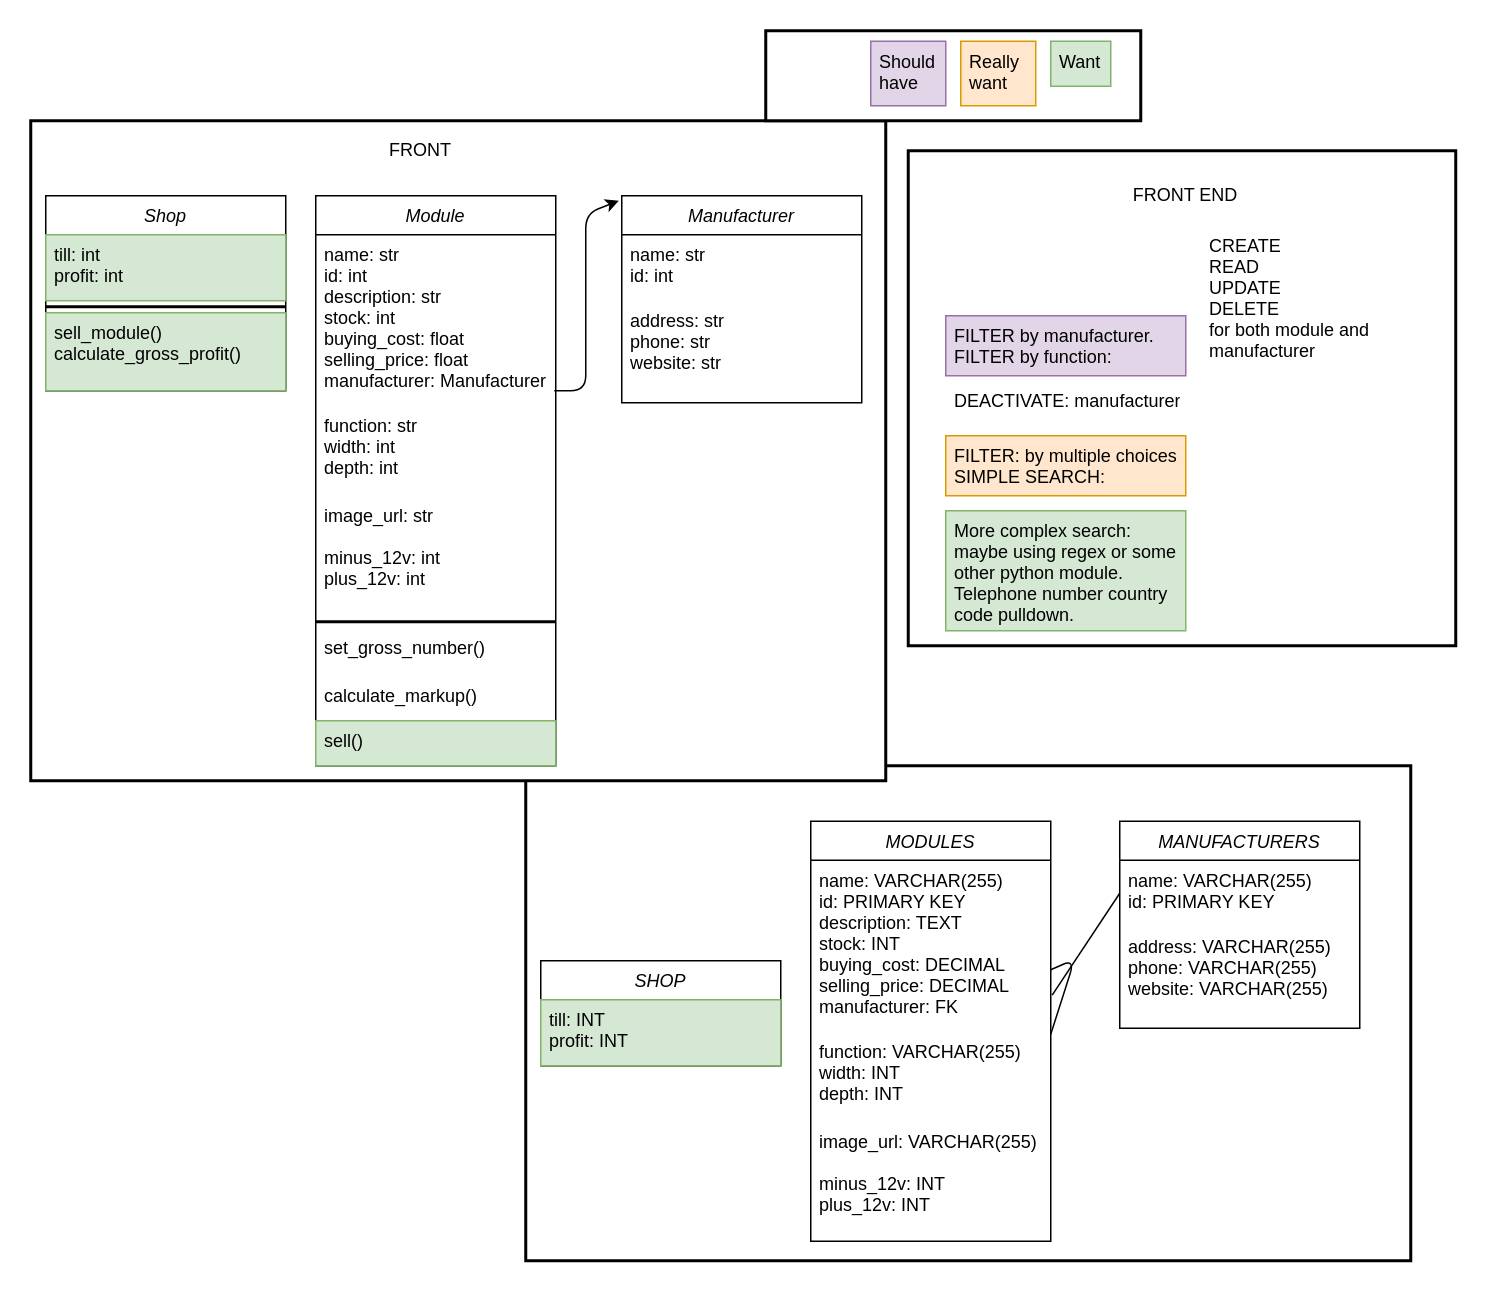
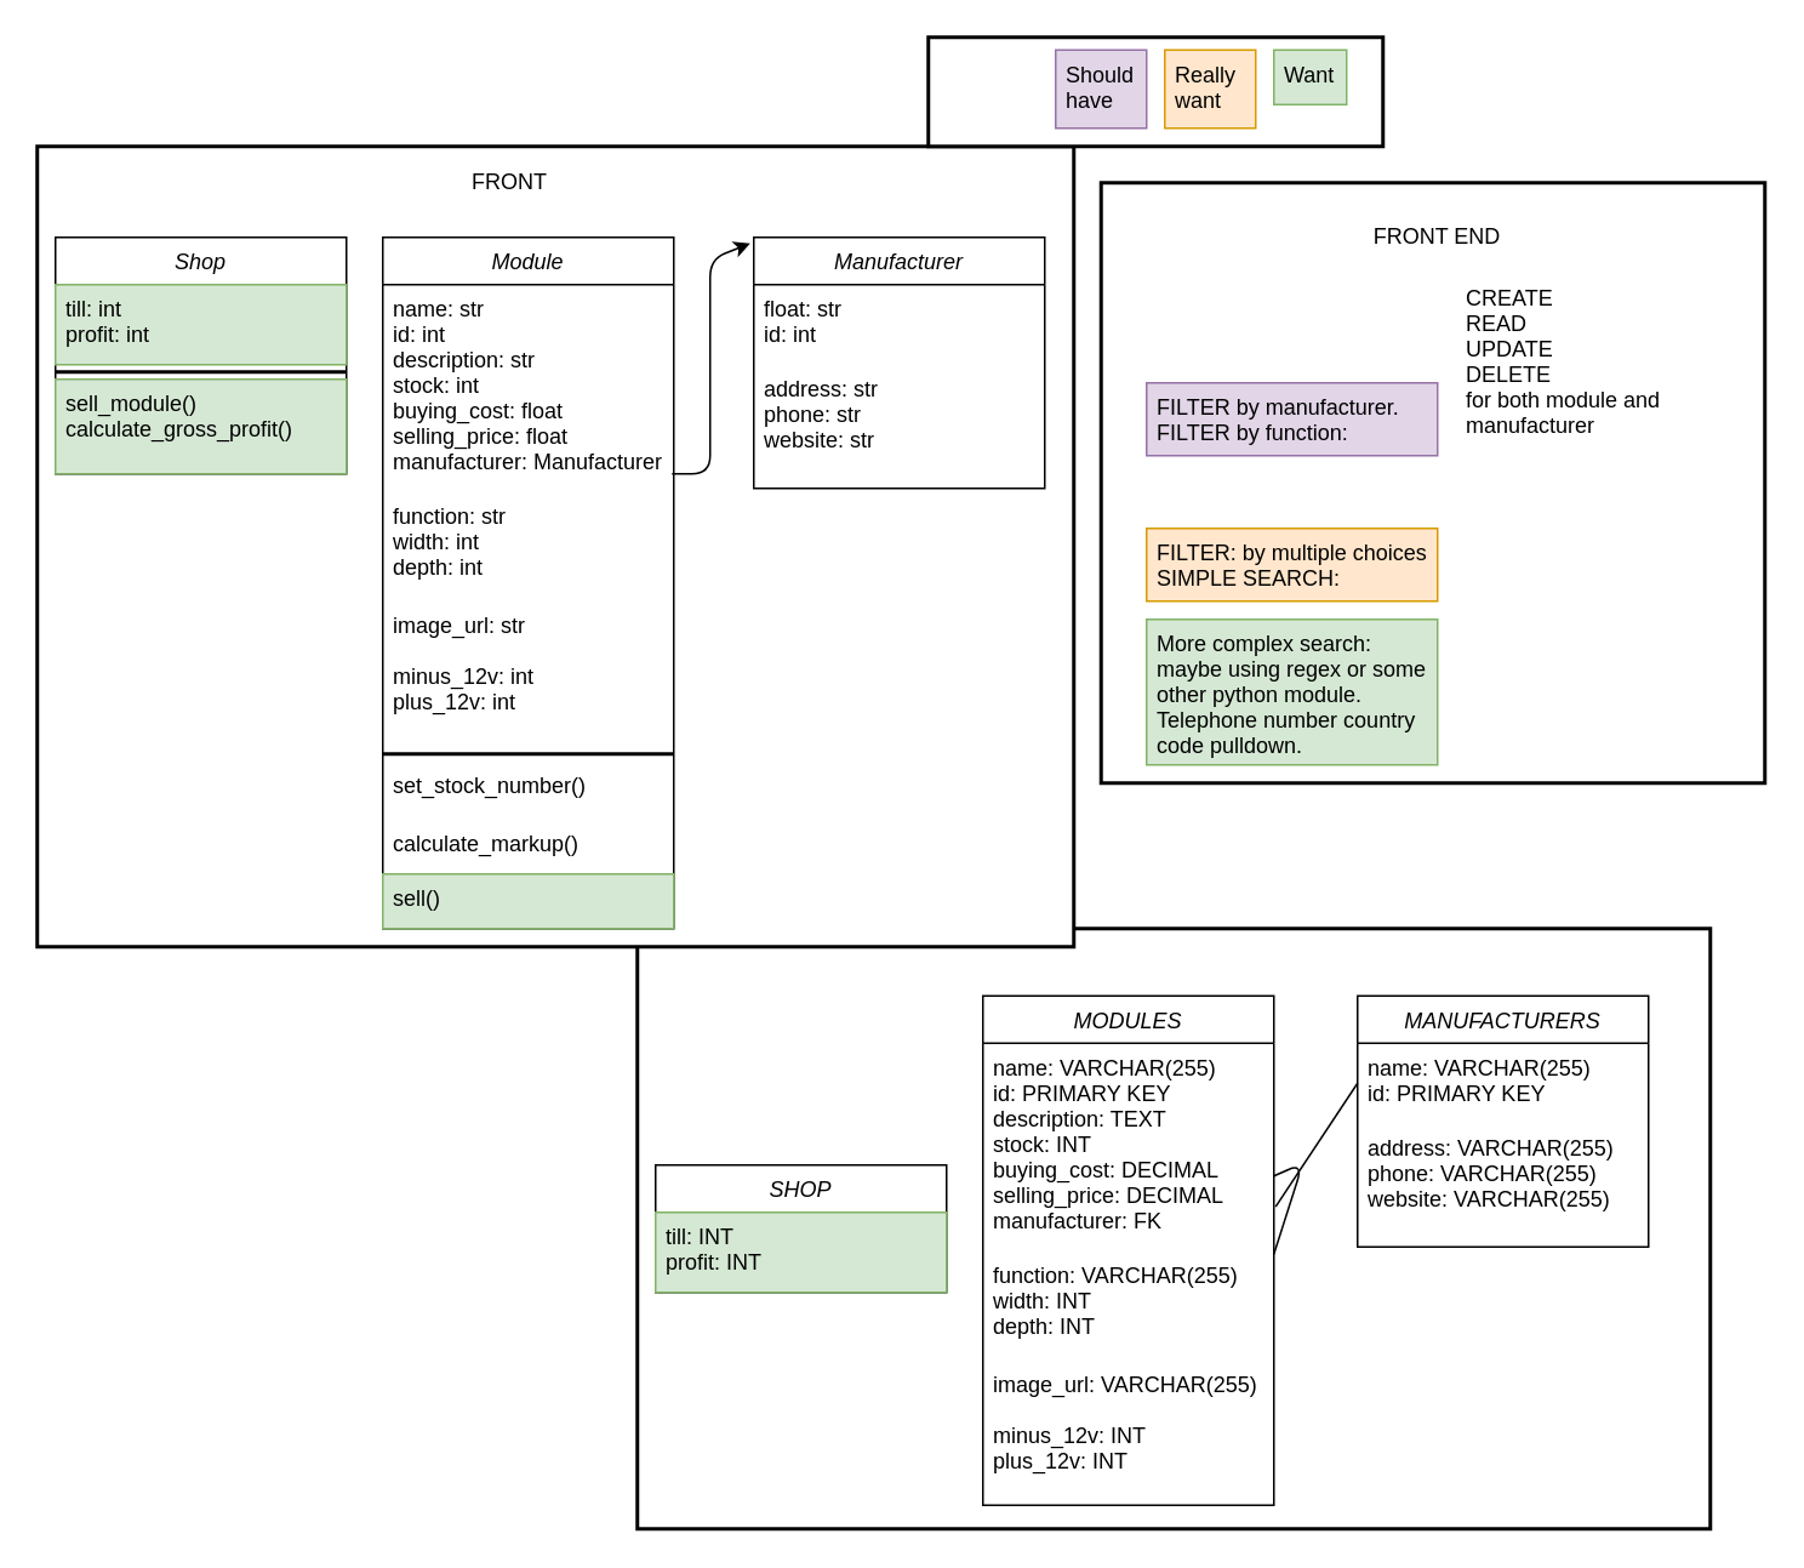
  <mxCell id="0" />
  <mxCell id="1" parent="0" />
  <mxCell id="2" value="" style="rounded=0;whiteSpace=wrap;html=1;strokeWidth=2;" parent="1" vertex="1"><mxGeometry x="350" y="510" width="590" height="330" as="geometry" /></mxCell>
  <mxCell id="3" value="" style="rounded=0;whiteSpace=wrap;html=1;strokeWidth=2;" parent="1" vertex="1"><mxGeometry y="80" width="570" height="440" as="geometry" x="20" /></mxCell>
  <mxCell id="4" value="" style="rounded=0;whiteSpace=wrap;html=1;strokeWidth=2;" parent="1" vertex="1"><mxGeometry x="510" y="20" width="250" height="60" as="geometry" /></mxCell>
  <mxCell id="5" value="" style="rounded=0;whiteSpace=wrap;html=1;strokeWidth=2;" parent="1" vertex="1"><mxGeometry x="605" y="100" width="365" height="330" as="geometry" /></mxCell>
  <mxCell id="6" value="" style="group" parent="1" vertex="1" connectable="0"><mxGeometry x="210" y="90" width="360" height="410" as="geometry" /></mxCell>
  <mxCell id="7" value="Module" style="swimlane;fontStyle=2;align=center;verticalAlign=top;childLayout=stackLayout;horizontal=1;startSize=26;horizontalStack=0;resizeParent=1;resizeLast=0;collapsible=1;marginBottom=0;rounded=0;shadow=0;strokeWidth=1;" parent="6" vertex="1"><mxGeometry y="40" width="160" height="380" as="geometry"><mxRectangle x="220" y="120" width="160" height="26" as="alternateBounds" /></mxGeometry></mxCell>
  <mxCell id="8" value="name: str&#10;id: int&#10;description: str&#10;stock: int&#10;buying_cost: float&#10;selling_price: float&#10;manufacturer: Manufacturer&#10;" style="text;align=left;verticalAlign=top;spacingLeft=4;spacingRight=4;overflow=hidden;rotatable=0;points=[[0,0.5],[1,0.5]];portConstraint=eastwest;fillColor=none;" parent="7" vertex="1"><mxGeometry y="26" width="160" height="114" as="geometry" /></mxCell>
  <mxCell id="9" value="function: str&#10;width: int&#10;depth: int&#10;" style="text;align=left;verticalAlign=top;spacingLeft=4;spacingRight=4;overflow=hidden;rotatable=0;points=[[0,0.5],[1,0.5]];portConstraint=eastwest;rounded=0;shadow=0;html=0;fillColor=none;" parent="7" vertex="1"><mxGeometry y="140" width="160" height="60" as="geometry" /></mxCell>
  <mxCell id="10" value="image_url: str" style="text;align=left;verticalAlign=top;spacingLeft=4;spacingRight=4;overflow=hidden;rotatable=0;points=[[0,0.5],[1,0.5]];portConstraint=eastwest;rounded=0;shadow=0;html=0;fillColor=none;" parent="7" vertex="1"><mxGeometry y="200" width="160" height="28" as="geometry" /></mxCell>
  <mxCell id="11" value="minus_12v: int&#10;plus_12v: int&#10;" style="text;align=left;verticalAlign=top;spacingLeft=4;spacingRight=4;overflow=hidden;rotatable=0;points=[[0,0.5],[1,0.5]];portConstraint=eastwest;rounded=0;shadow=0;html=0;fillColor=none;" parent="7" vertex="1"><mxGeometry y="228" width="160" height="52" as="geometry" /></mxCell>
  <mxCell id="12" value="" style="line;html=1;strokeWidth=2;align=left;verticalAlign=middle;spacingTop=-1;spacingLeft=3;spacingRight=3;rotatable=0;labelPosition=right;points=[];portConstraint=eastwest;" parent="7" vertex="1"><mxGeometry y="280" width="160" height="8" as="geometry" /></mxCell>
- <mxCell id="13" value="set_gross_number()" style="text;align=left;verticalAlign=top;spacingLeft=4;spacingRight=4;overflow=hidden;rotatable=0;points=[[0,0.5],[1,0.5]];portConstraint=eastwest;fillColor=none;" parent="7" vertex="1"><mxGeometry y="288" width="160" height="32" as="geometry" /></mxCell>
+ <mxCell id="13" value="set_stock_number()" style="text;align=left;verticalAlign=top;spacingLeft=4;spacingRight=4;overflow=hidden;rotatable=0;points=[[0,0.5],[1,0.5]];portConstraint=eastwest;fillColor=none;" parent="7" vertex="1"><mxGeometry y="288" width="160" height="32" as="geometry" /></mxCell>
  <mxCell id="14" value="calculate_markup()" style="text;align=left;verticalAlign=top;spacingLeft=4;spacingRight=4;overflow=hidden;rotatable=0;points=[[0,0.5],[1,0.5]];portConstraint=eastwest;fillColor=none;" parent="7" vertex="1"><mxGeometry y="320" width="160" height="30" as="geometry" /></mxCell>
  <mxCell id="15" value="sell()" style="text;align=left;verticalAlign=top;spacingLeft=4;spacingRight=4;overflow=hidden;rotatable=0;points=[[0,0.5],[1,0.5]];portConstraint=eastwest;fillColor=#d5e8d4;strokeColor=#82b366;" parent="7" vertex="1"><mxGeometry y="350" width="160" height="30" as="geometry" /></mxCell>
  <mxCell id="16" value="Manufacturer" style="swimlane;fontStyle=2;align=center;verticalAlign=top;childLayout=stackLayout;horizontal=1;startSize=26;horizontalStack=0;resizeParent=1;resizeLast=0;collapsible=1;marginBottom=0;rounded=0;shadow=0;strokeWidth=1;" parent="6" vertex="1"><mxGeometry x="204" y="40" width="160" height="138" as="geometry"><mxRectangle x="220" y="120" width="160" height="26" as="alternateBounds" /></mxGeometry></mxCell>
- <mxCell id="17" value="name: str&#10;id: int&#10;" style="text;align=left;verticalAlign=top;spacingLeft=4;spacingRight=4;overflow=hidden;rotatable=0;points=[[0,0.5],[1,0.5]];portConstraint=eastwest;fillColor=none;" parent="16" vertex="1"><mxGeometry y="26" width="160" height="44" as="geometry" /></mxCell>
+ <mxCell id="17" value="float: str&#10;id: int&#10;" style="text;align=left;verticalAlign=top;spacingLeft=4;spacingRight=4;overflow=hidden;rotatable=0;points=[[0,0.5],[1,0.5]];portConstraint=eastwest;fillColor=none;" parent="16" vertex="1"><mxGeometry y="26" width="160" height="44" as="geometry" /></mxCell>
  <mxCell id="18" value="address: str&#10;phone: str&#10;website: str" style="text;align=left;verticalAlign=top;spacingLeft=4;spacingRight=4;overflow=hidden;rotatable=0;points=[[0,0.5],[1,0.5]];portConstraint=eastwest;rounded=0;shadow=0;html=0;fillColor=none;" parent="16" vertex="1"><mxGeometry y="70" width="160" height="60" as="geometry" /></mxCell>
  <mxCell id="19" value="" style="endArrow=classic;html=1;entryX=-0.012;entryY=0.024;entryDx=0;entryDy=0;entryPerimeter=0;" parent="6" target="16" edge="1"><mxGeometry width="50" height="50" relative="1" as="geometry"><mxPoint x="159" y="170" as="sourcePoint" /><mxPoint x="310" y="260" as="targetPoint" /><Array as="points"><mxPoint x="180" y="170" /><mxPoint x="180" y="52" /></Array></mxGeometry></mxCell>
  <mxCell id="20" value="FRONT" style="text;html=1;strokeColor=none;fillColor=none;align=center;verticalAlign=middle;whiteSpace=wrap;rounded=0;" parent="6" vertex="1"><mxGeometry x="50" width="40" height="20" as="geometry" /></mxCell>
  <mxCell id="21" value="" style="group" parent="1" vertex="1" connectable="0"><mxGeometry x="630" y="120" width="160" height="300" as="geometry" /></mxCell>
  <mxCell id="22" value="FILTER by manufacturer.&#10;FILTER by function:&#10;" style="text;align=left;verticalAlign=top;spacingLeft=4;spacingRight=4;overflow=hidden;rotatable=0;points=[[0,0.5],[1,0.5]];portConstraint=eastwest;fillColor=#e1d5e7;strokeColor=#9673a6;" parent="21" vertex="1"><mxGeometry y="90" width="160" height="40" as="geometry" /></mxCell>
  <mxCell id="23" value="FILTER: by multiple choices&#10;SIMPLE SEARCH:" style="text;align=left;verticalAlign=top;spacingLeft=4;spacingRight=4;overflow=hidden;rotatable=0;points=[[0,0.5],[1,0.5]];portConstraint=eastwest;fillColor=#ffe6cc;strokeColor=#d79b00;" parent="21" vertex="1"><mxGeometry y="170" width="160" height="40" as="geometry" /></mxCell>
  <mxCell id="24" value="More complex search:&#10;maybe using regex or some&#10;other python module.&#10;Telephone number country&#10;code pulldown." style="text;align=left;verticalAlign=top;spacingLeft=4;spacingRight=4;overflow=hidden;rotatable=0;points=[[0,0.5],[1,0.5]];portConstraint=eastwest;fillColor=#d5e8d4;strokeColor=#82b366;" parent="21" vertex="1"><mxGeometry y="220" width="160" height="80" as="geometry" /></mxCell>
  <mxCell id="25" value="" style="group" parent="1" vertex="1" connectable="0"><mxGeometry x="520" y="27" width="220" height="43" as="geometry" /></mxCell>
  <mxCell id="26" value="Really &#10;want" style="text;align=left;verticalAlign=top;spacingLeft=4;spacingRight=4;overflow=hidden;rotatable=0;points=[[0,0.5],[1,0.5]];portConstraint=eastwest;rounded=0;shadow=0;html=0;fillColor=#ffe6cc;strokeColor=#d79b00;" parent="25" vertex="1"><mxGeometry x="120" width="50" height="43" as="geometry" /></mxCell>
  <mxCell id="27" value="Should&#10;have" style="text;align=left;verticalAlign=top;spacingLeft=4;spacingRight=4;overflow=hidden;rotatable=0;points=[[0,0.5],[1,0.5]];portConstraint=eastwest;rounded=0;shadow=0;html=0;fillColor=#e1d5e7;strokeColor=#9673a6;" parent="25" vertex="1"><mxGeometry x="60" width="50" height="43" as="geometry" /></mxCell>
  <mxCell id="28" value="" style="group" parent="25" vertex="1" connectable="0"><mxGeometry width="220" height="30" as="geometry" /></mxCell>
  <mxCell id="29" value="Want" style="text;align=left;verticalAlign=top;spacingLeft=4;spacingRight=4;overflow=hidden;rotatable=0;points=[[0,0.5],[1,0.5]];portConstraint=eastwest;rounded=0;shadow=0;html=0;fillColor=#d5e8d4;strokeColor=#82b366;" parent="28" vertex="1"><mxGeometry x="180" width="40" height="30" as="geometry" /></mxCell>
  <mxCell id="30" value="Shop" style="swimlane;fontStyle=2;align=center;verticalAlign=top;childLayout=stackLayout;horizontal=1;startSize=26;horizontalStack=0;resizeParent=1;resizeLast=0;collapsible=1;marginBottom=0;rounded=0;shadow=0;strokeWidth=1;" parent="1" vertex="1"><mxGeometry x="30" y="130" width="160" height="130" as="geometry"><mxRectangle x="220" y="120" width="160" height="26" as="alternateBounds" /></mxGeometry></mxCell>
  <mxCell id="31" value="till: int&#10;profit: int" style="text;align=left;verticalAlign=top;spacingLeft=4;spacingRight=4;overflow=hidden;rotatable=0;points=[[0,0.5],[1,0.5]];portConstraint=eastwest;fillColor=#d5e8d4;strokeColor=#82b366;" parent="30" vertex="1"><mxGeometry y="26" width="160" height="44" as="geometry" /></mxCell>
  <mxCell id="32" value="" style="line;html=1;strokeWidth=2;align=left;verticalAlign=middle;spacingTop=-1;spacingLeft=3;spacingRight=3;rotatable=0;labelPosition=right;points=[];portConstraint=eastwest;" parent="30" vertex="1"><mxGeometry y="70" width="160" height="8" as="geometry" /></mxCell>
  <mxCell id="33" value="sell_module()&#10;calculate_gross_profit()" style="text;align=left;verticalAlign=top;spacingLeft=4;spacingRight=4;overflow=hidden;rotatable=0;points=[[0,0.5],[1,0.5]];portConstraint=eastwest;fillColor=#d5e8d4;strokeColor=#82b366;" parent="30" vertex="1"><mxGeometry y="78" width="160" height="52" as="geometry" /></mxCell>
  <mxCell id="34" value="" style="group" parent="1" vertex="1" connectable="0"><mxGeometry x="800" y="120" width="160" height="300" as="geometry" /></mxCell>
  <mxCell id="35" value="CREATE&#10;READ&#10;UPDATE&#10;DELETE&#10;for both module and &#10;manufacturer" style="text;align=left;verticalAlign=top;spacingLeft=4;spacingRight=4;overflow=hidden;rotatable=0;points=[[0,0.5],[1,0.5]];portConstraint=eastwest;fillColor=none;" parent="34" vertex="1"><mxGeometry y="30" width="160" height="110" as="geometry" /></mxCell>
  <mxCell id="36" value="FRONT END" style="text;html=1;strokeColor=none;fillColor=none;align=center;verticalAlign=middle;whiteSpace=wrap;rounded=0;" parent="34" vertex="1"><mxGeometry x="-50" width="80" height="20" as="geometry" /></mxCell>
  <mxCell id="37" value="" style="group" parent="1" vertex="1" connectable="0"><mxGeometry x="360" y="517" width="546" height="310" as="geometry" /></mxCell>
  <mxCell id="38" value="" style="group" parent="37" vertex="1" connectable="0"><mxGeometry x="180" width="366" height="310" as="geometry" /></mxCell>
  <mxCell id="39" value="MODULES" style="swimlane;fontStyle=2;align=center;verticalAlign=top;childLayout=stackLayout;horizontal=1;startSize=26;horizontalStack=0;resizeParent=1;resizeLast=0;collapsible=1;marginBottom=0;rounded=0;shadow=0;strokeWidth=1;" parent="38" vertex="1"><mxGeometry y="30" width="160" height="280" as="geometry"><mxRectangle x="220" y="120" width="160" height="26" as="alternateBounds" /></mxGeometry></mxCell>
  <mxCell id="40" value="name: VARCHAR(255)&#10;id: PRIMARY KEY&#10;description: TEXT&#10;stock: INT&#10;buying_cost: DECIMAL&#10;selling_price: DECIMAL&#10;manufacturer: FK" style="text;align=left;verticalAlign=top;spacingLeft=4;spacingRight=4;overflow=hidden;rotatable=0;points=[[0,0.5],[1,0.5]];portConstraint=eastwest;fillColor=none;" parent="39" vertex="1"><mxGeometry y="26" width="160" height="114" as="geometry" /></mxCell>
  <mxCell id="41" value="function: VARCHAR(255)&#10;width: INT&#10;depth: INT&#10;" style="text;align=left;verticalAlign=top;spacingLeft=4;spacingRight=4;overflow=hidden;rotatable=0;points=[[0,0.5],[1,0.5]];portConstraint=eastwest;rounded=0;shadow=0;html=0;fillColor=none;" parent="39" vertex="1"><mxGeometry y="140" width="160" height="60" as="geometry" /></mxCell>
  <mxCell id="42" value="image_url: VARCHAR(255)" style="text;align=left;verticalAlign=top;spacingLeft=4;spacingRight=4;overflow=hidden;rotatable=0;points=[[0,0.5],[1,0.5]];portConstraint=eastwest;rounded=0;shadow=0;html=0;fillColor=none;" parent="39" vertex="1"><mxGeometry y="200" width="160" height="28" as="geometry" /></mxCell>
  <mxCell id="43" value="minus_12v: INT&#10;plus_12v: INT" style="text;align=left;verticalAlign=top;spacingLeft=4;spacingRight=4;overflow=hidden;rotatable=0;points=[[0,0.5],[1,0.5]];portConstraint=eastwest;rounded=0;shadow=0;html=0;fillColor=none;" parent="39" vertex="1"><mxGeometry y="228" width="160" height="52" as="geometry" /></mxCell>
  <mxCell id="44" value="" style="endArrow=none;html=1;entryX=1;entryY=0.623;entryDx=0;entryDy=0;entryPerimeter=0;exitX=1;exitY=0.5;exitDx=0;exitDy=0;" parent="39" edge="1"><mxGeometry width="50" height="50" relative="1" as="geometry"><mxPoint x="160" y="142" as="sourcePoint" /><mxPoint x="160" y="99.022" as="targetPoint" /><Array as="points"><mxPoint x="176" y="92" /></Array></mxGeometry></mxCell>
  <mxCell id="45" value="MANUFACTURERS" style="swimlane;fontStyle=2;align=center;verticalAlign=top;childLayout=stackLayout;horizontal=1;startSize=26;horizontalStack=0;resizeParent=1;resizeLast=0;collapsible=1;marginBottom=0;rounded=0;shadow=0;strokeWidth=1;" parent="38" vertex="1"><mxGeometry x="206" y="30" width="160" height="138" as="geometry"><mxRectangle x="220" y="120" width="160" height="26" as="alternateBounds" /></mxGeometry></mxCell>
  <mxCell id="46" value="name: VARCHAR(255)&#10;id: PRIMARY KEY&#10;" style="text;align=left;verticalAlign=top;spacingLeft=4;spacingRight=4;overflow=hidden;rotatable=0;points=[[0,0.5],[1,0.5]];portConstraint=eastwest;fillColor=none;" parent="45" vertex="1"><mxGeometry y="26" width="160" height="44" as="geometry" /></mxCell>
  <mxCell id="47" value="address: VARCHAR(255)&#10;phone: VARCHAR(255)&#10;website: VARCHAR(255)" style="text;align=left;verticalAlign=top;spacingLeft=4;spacingRight=4;overflow=hidden;rotatable=0;points=[[0,0.5],[1,0.5]];portConstraint=eastwest;rounded=0;shadow=0;html=0;fillColor=none;" parent="45" vertex="1"><mxGeometry y="70" width="160" height="60" as="geometry" /></mxCell>
  <mxCell id="48" value="" style="endArrow=none;html=1;entryX=0;entryY=0.5;entryDx=0;entryDy=0;exitX=1.006;exitY=0.789;exitDx=0;exitDy=0;exitPerimeter=0;" parent="38" source="40" target="46" edge="1"><mxGeometry width="50" height="50" relative="1" as="geometry"><mxPoint x="160" y="150" as="sourcePoint" /><mxPoint x="210" y="100" as="targetPoint" /></mxGeometry></mxCell>
  <mxCell id="49" value="SHOP" style="swimlane;fontStyle=2;align=center;verticalAlign=top;childLayout=stackLayout;horizontal=1;startSize=26;horizontalStack=0;resizeParent=1;resizeLast=0;collapsible=1;marginBottom=0;rounded=0;shadow=0;strokeWidth=1;" parent="37" vertex="1"><mxGeometry y="123" width="160" height="70" as="geometry"><mxRectangle x="220" y="120" width="160" height="26" as="alternateBounds" /></mxGeometry></mxCell>
  <mxCell id="50" value="till: INT&#10;profit: INT" style="text;align=left;verticalAlign=top;spacingLeft=4;spacingRight=4;overflow=hidden;rotatable=0;points=[[0,0.5],[1,0.5]];portConstraint=eastwest;fillColor=#d5e8d4;strokeColor=#82b366;" parent="49" vertex="1"><mxGeometry y="26" width="160" height="44" as="geometry" /></mxCell>
- <mxCell id="51" value="DEACTIVATE: manufacturer" style="text;align=left;verticalAlign=top;spacingLeft=4;spacingRight=4;overflow=hidden;rotatable=0;points=[[0,0.5],[1,0.5]];portConstraint=eastwest;fillColor=none;" vertex="1" parent="1"><mxGeometry x="630" y="253" width="160" height="30" as="geometry" /></mxCell>
